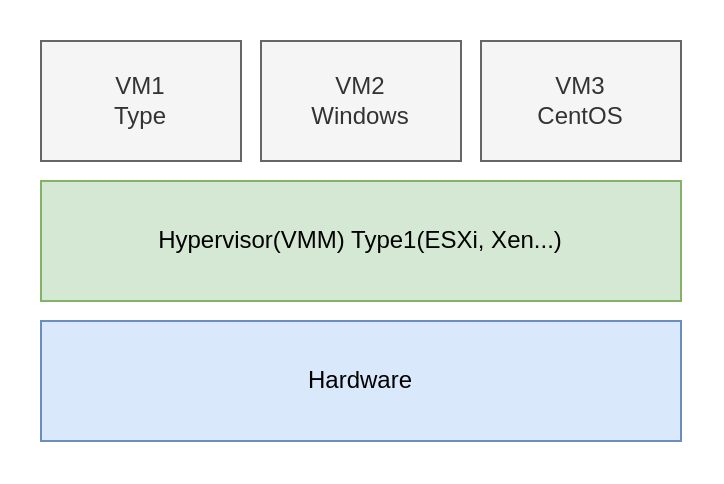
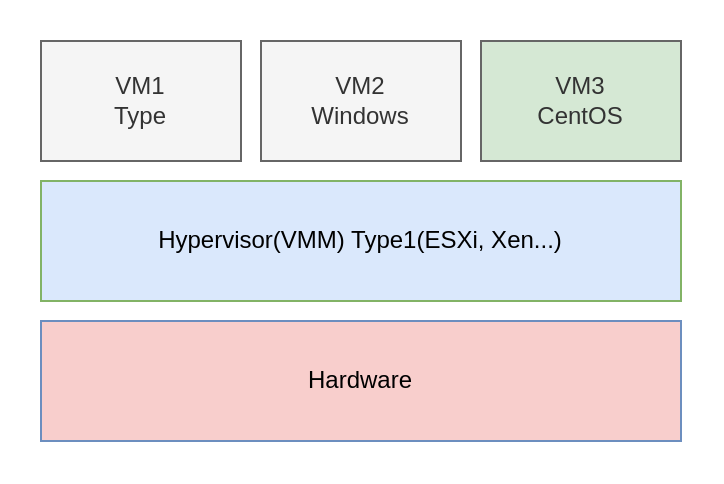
  <mxCell id="0" />
  <mxCell id="1" parent="0" />
  <mxCell id="2" value="" style="group" vertex="1" connectable="0" parent="1"><mxGeometry x="20" y="20" width="320" height="200" as="geometry" /></mxCell>
- <mxCell id="3" value="Hardware" style="rounded=0;whiteSpace=wrap;html=1;fillColor=#dae8fc;strokeColor=#6c8ebf;" vertex="1" parent="2"><mxGeometry y="140" width="320" height="60" as="geometry" /></mxCell>
- <mxCell id="4" value="Hypervisor(VMM) Type1(ESXi, Xen...)" style="rounded=0;whiteSpace=wrap;html=1;fillColor=#d5e8d4;strokeColor=#82b366;" vertex="1" parent="2"><mxGeometry y="70" width="320" height="60" as="geometry" /></mxCell>
+ <mxCell id="3" value="Hardware" style="rounded=0;whiteSpace=wrap;html=1;fillColor=#f8cecc;strokeColor=#6c8ebf;" vertex="1" parent="2"><mxGeometry y="140" width="320" height="60" as="geometry" /></mxCell>
+ <mxCell id="4" value="Hypervisor(VMM) Type1(ESXi, Xen...)" style="rounded=0;whiteSpace=wrap;html=1;fillColor=#dae8fc;strokeColor=#82b366;" vertex="1" parent="2"><mxGeometry y="70" width="320" height="60" as="geometry" /></mxCell>
  <mxCell id="5" value="VM1&lt;br&gt;Type" style="rounded=0;whiteSpace=wrap;html=1;fillColor=#f5f5f5;strokeColor=#666666;fontColor=#333333;" vertex="1" parent="2"><mxGeometry width="100" height="60" as="geometry" /></mxCell>
  <mxCell id="6" value="VM2&lt;br&gt;Windows" style="rounded=0;whiteSpace=wrap;html=1;fillColor=#f5f5f5;strokeColor=#666666;fontColor=#333333;" vertex="1" parent="2"><mxGeometry x="110" width="100" height="60" as="geometry" /></mxCell>
- <mxCell id="7" value="VM3&lt;br&gt;CentOS" style="rounded=0;whiteSpace=wrap;html=1;fillColor=#f5f5f5;strokeColor=#666666;fontColor=#333333;" vertex="1" parent="2"><mxGeometry x="220" width="100" height="60" as="geometry" /></mxCell>
+ <mxCell id="7" value="VM3&lt;br&gt;CentOS" style="rounded=0;whiteSpace=wrap;html=1;fillColor=#d5e8d4;strokeColor=#666666;fontColor=#333333;" vertex="1" parent="2"><mxGeometry x="220" width="100" height="60" as="geometry" /></mxCell>
